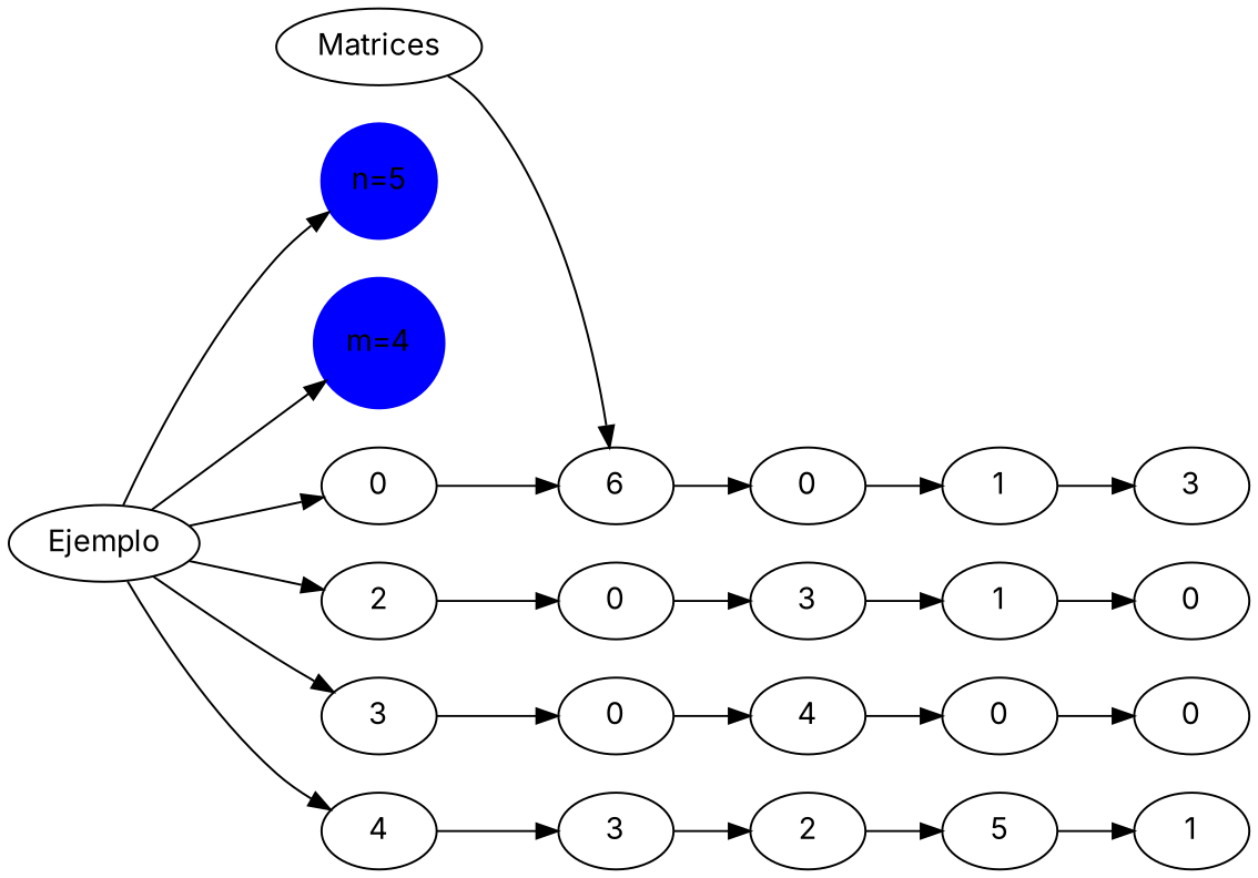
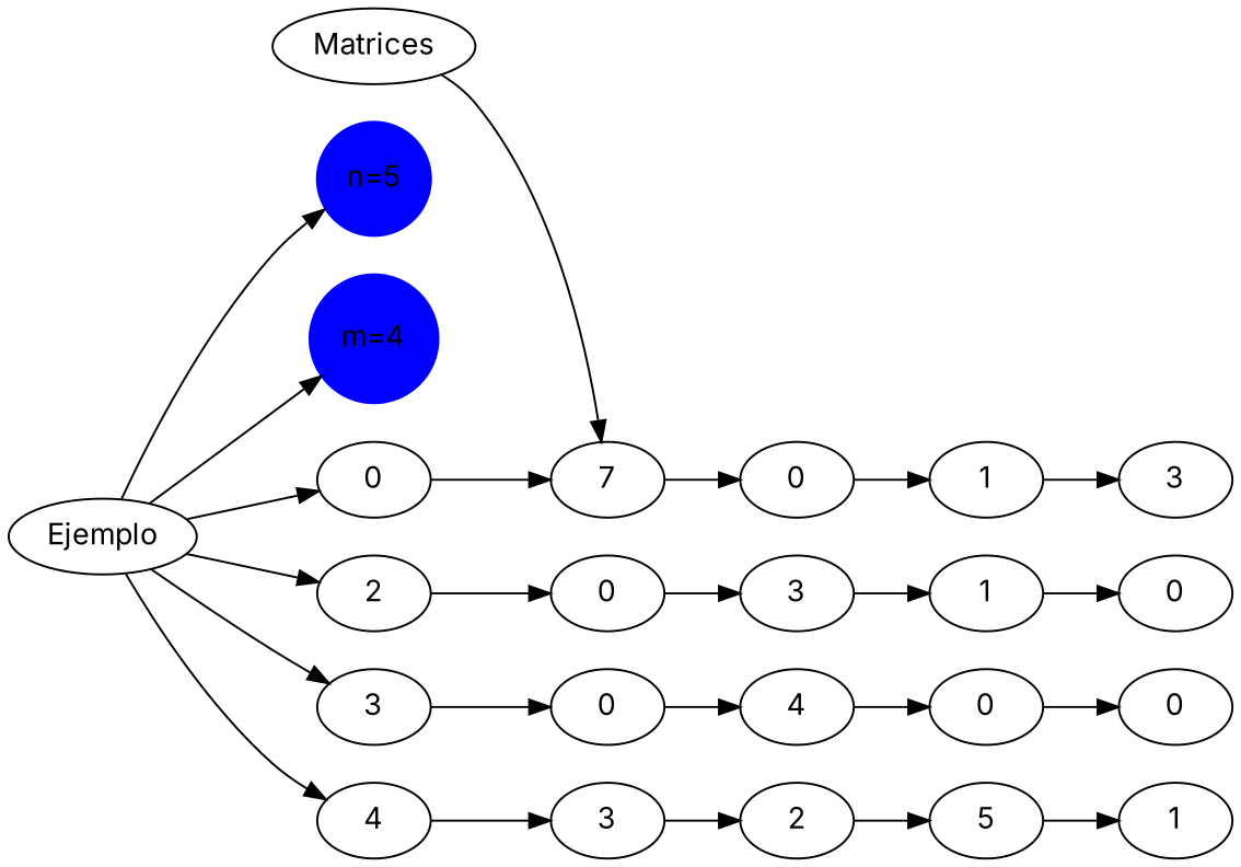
  digraph {
    fontname=Inter
    rankdir=LR
    node [fontname=Inter shape=ellipse]
    edge [fontname=Inter]
    n1 [label=Matrices]
-   n2 [label=6]
+   n2 [label=7]
    n3 [label=Ejemplo]
    n4 [color=blue label="n=5" shape=circle style=filled]
    n5 [color=blue label="m=4" shape=circle style=filled]
    n6 [label=2]
    n7 [label=3]
    n8 [label=0]
    n9 [label=4]
    n10 [label=0]
    n11 [label=0]
    n12 [label=3]
    n13 [label=3]
    n14 [label=1]
    n15 [label=0]
    n16 [label=4]
    n17 [label=0]
    n18 [label=0]
    n19 [label=0]
    n20 [label=1]
    n21 [label=3]
    n22 [label=2]
    n23 [label=5]
    n24 [label=1]
    n1 -> n2
    n2 -> n19
    n3 -> n4
    n3 -> n5
    n3 -> n6
    n3 -> n7
    n3 -> n8
    n3 -> n9
    n6 -> n10
    n7 -> n11
    n8 -> n2
    n9 -> n12
    n10 -> n13
    n11 -> n16
    n12 -> n22
    n13 -> n14
    n14 -> n15
    n16 -> n17
    n17 -> n18
    n19 -> n20
    n20 -> n21
    n22 -> n23
    n23 -> n24
  }
